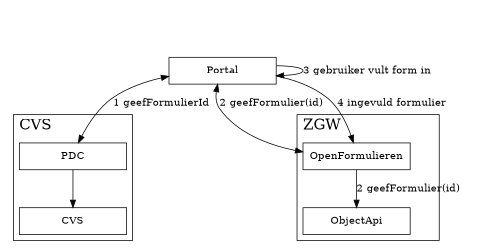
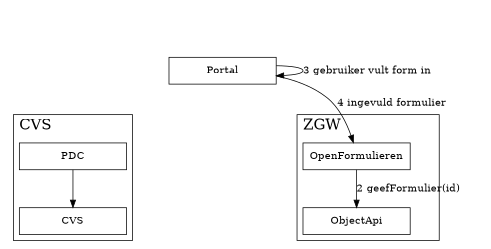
  digraph {
    fontsize=20
    nodesep=0.5
    rankdir=TB
    node [shape=box]
    helper1 [style=invis width=2]
    helper2 [style=invis width=2]
    helper3 [style=invis width=2]
    PDC [width=2]
    CVS [width=2]
    OpenFormulieren [width=2]
    ObjectApi [width=2]
    Portal [width=2]
    subgraph sub_1 {
      rank=same
      helper1
      helper2
      helper3
    }
    subgraph cluster_2 {
      label=CVS
      labeljust=l
      labelloc=t
      PDC
      CVS
    }
    subgraph cluster_3 {
      label=ZGW
      labeljust=l
      labelloc=t
      OpenFormulieren
      ObjectApi
    }
    helper1 -> helper2 [style=invis]
    helper1 -> PDC [style=invis]
    helper2 -> helper3 [style=invis]
    helper2 -> Portal [style=invis]
    helper3 -> OpenFormulieren [style=invis]
    PDC -> CVS
    OpenFormulieren -> ObjectApi [label="2 geefFormulier(id)"]
-   Portal -> PDC [dir=both label="1 geefFormulierId"]
-   Portal -> OpenFormulieren [dir=both label="2 geefFormulier(id)"]
    Portal -> OpenFormulieren [label="4 ingevuld formulier"]
    Portal -> Portal [label="3 gebruiker vult form in"]
  }
